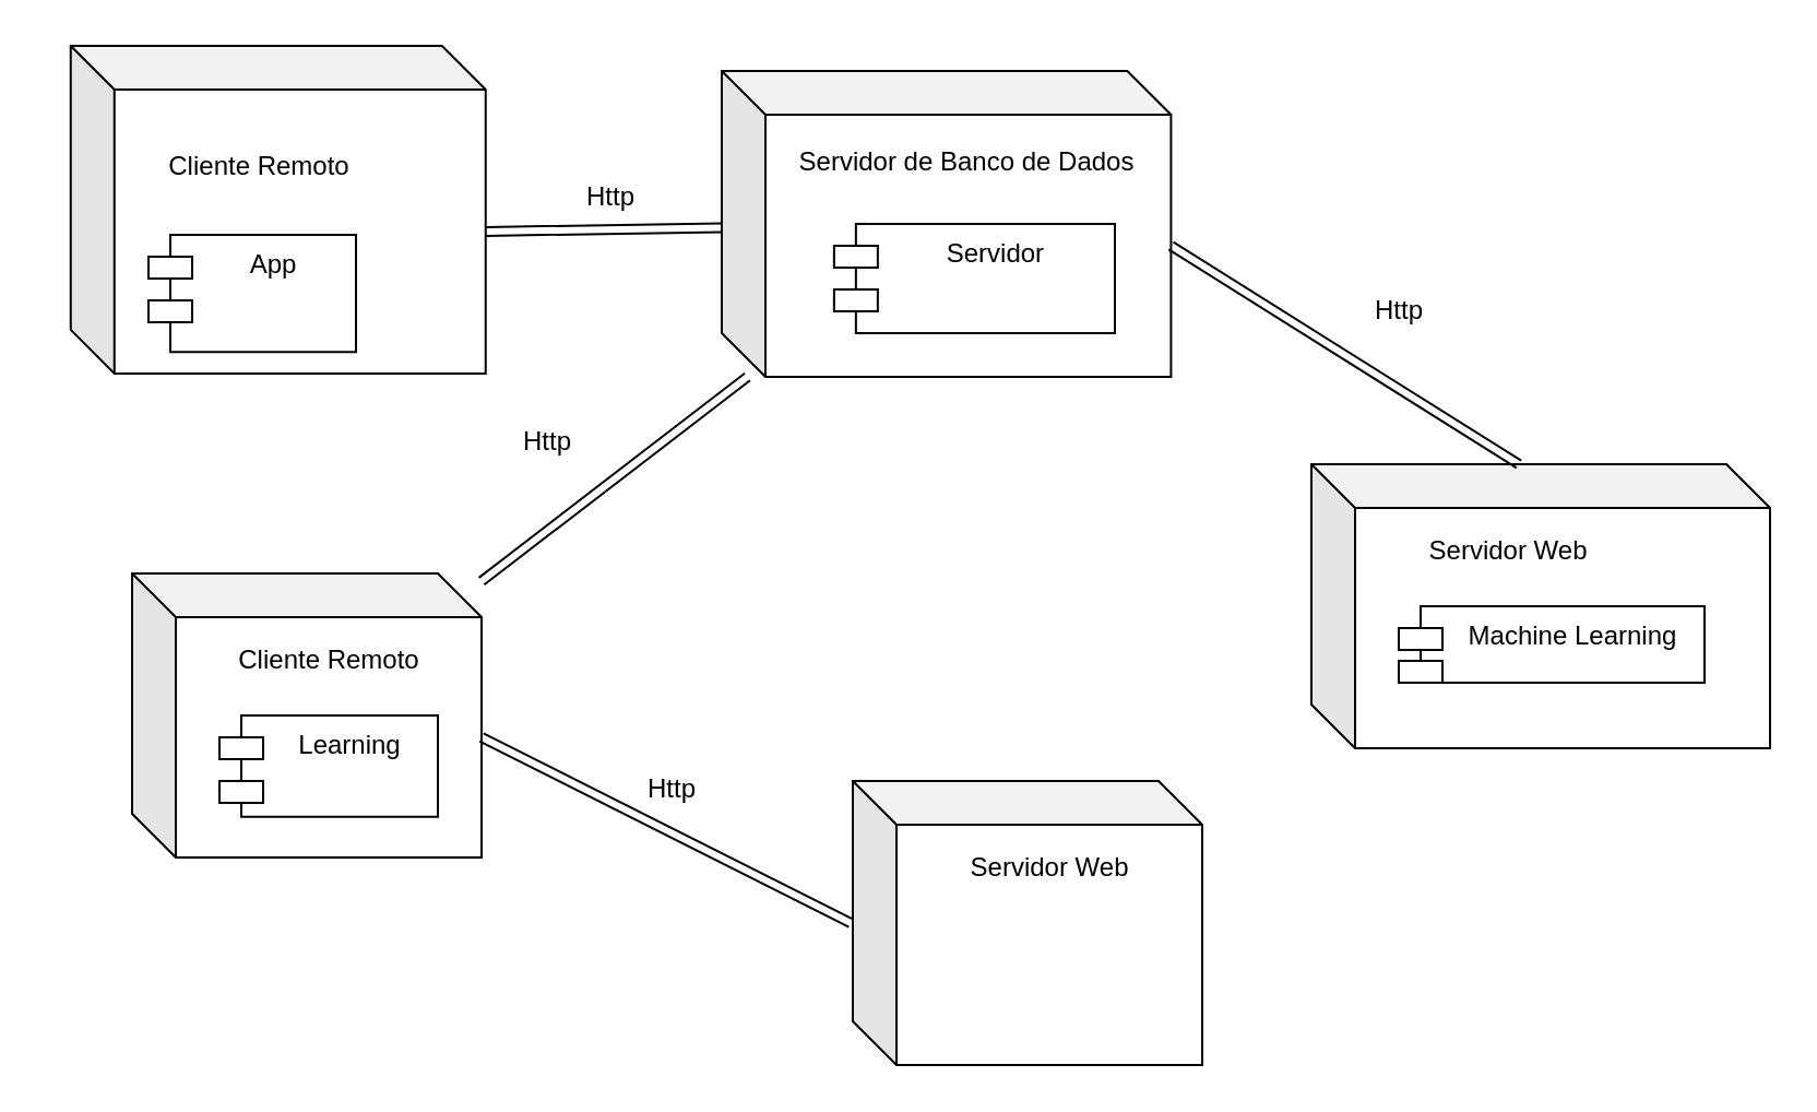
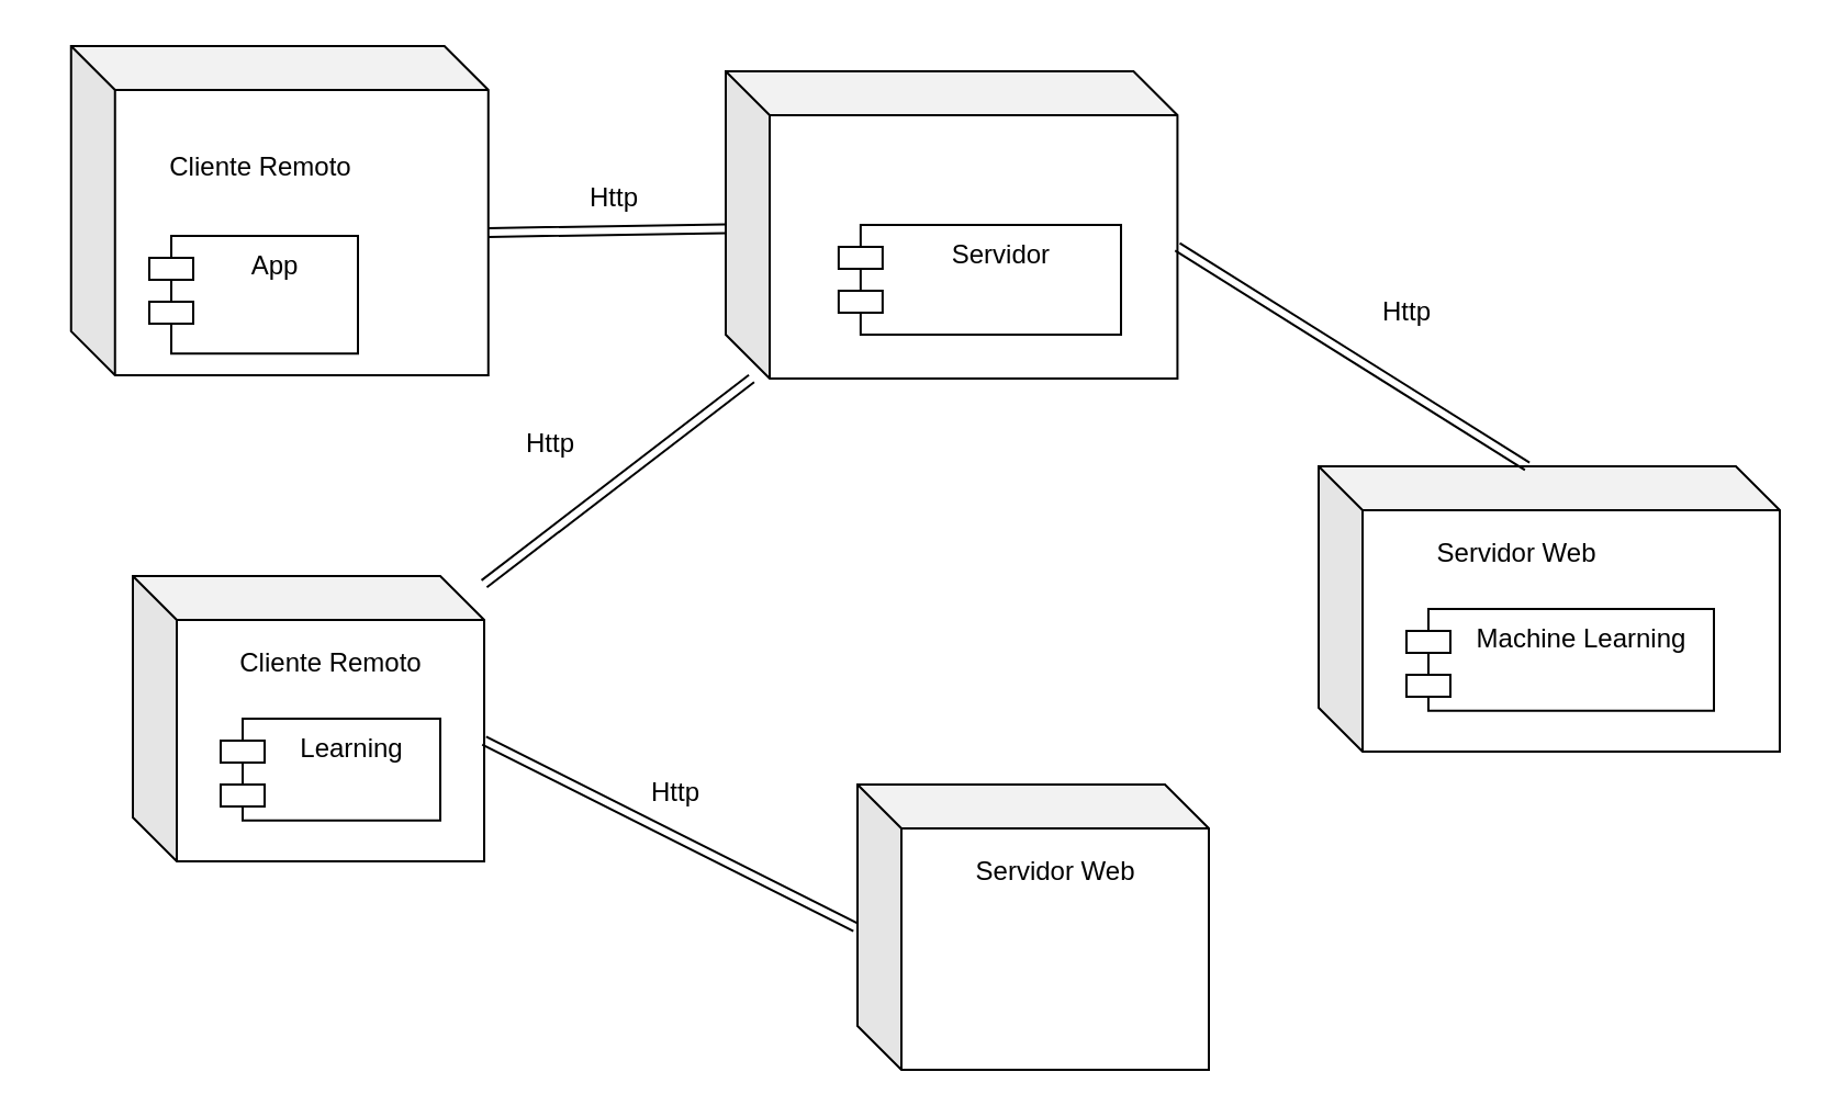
  <mxCell id="0" />
  <mxCell id="1" parent="0" />
  <mxCell id="2" value="" style="group" vertex="1" connectable="0" parent="1"><mxGeometry x="20" y="32" width="190" height="150" as="geometry" /></mxCell>
  <mxCell id="3" value="" style="shape=cube;whiteSpace=wrap;html=1;boundedLbl=1;backgroundOutline=1;darkOpacity=0.05;darkOpacity2=0.1;" vertex="1" parent="2"><mxGeometry x="11.875" y="-11.538" width="190" height="150" as="geometry" /></mxCell>
  <mxCell id="4" value="App" style="shape=module;align=left;spacingLeft=20;align=center;verticalAlign=top;" vertex="1" parent="2"><mxGeometry x="47.5" y="75" width="95" height="53.571" as="geometry" /></mxCell>
  <mxCell id="5" value="Cliente Remoto" style="text;html=1;align=center;verticalAlign=middle;resizable=0;points=[];autosize=1;" vertex="1" parent="2"><mxGeometry x="47.5" y="34.286" width="100" height="20" as="geometry" /></mxCell>
  <mxCell id="6" value="" style="group" vertex="1" connectable="0" parent="1"><mxGeometry x="60" y="262" width="160" height="130" as="geometry" /></mxCell>
  <mxCell id="7" value="" style="group" vertex="1" connectable="0" parent="6"><mxGeometry width="160" height="130" as="geometry" /></mxCell>
  <mxCell id="8" value="" style="shape=cube;whiteSpace=wrap;html=1;boundedLbl=1;backgroundOutline=1;darkOpacity=0.05;darkOpacity2=0.1;" vertex="1" parent="7"><mxGeometry width="160" height="130" as="geometry" /></mxCell>
  <mxCell id="9" value="" style="group" vertex="1" connectable="0" parent="7"><mxGeometry x="40" y="29.714" width="100" height="81.714" as="geometry" /></mxCell>
  <mxCell id="10" value="" style="group" vertex="1" connectable="0" parent="9"><mxGeometry width="100" height="81.714" as="geometry" /></mxCell>
  <mxCell id="11" value="Learning" style="shape=module;align=left;spacingLeft=20;align=center;verticalAlign=top;" vertex="1" parent="10"><mxGeometry y="35.286" width="100" height="46.429" as="geometry" /></mxCell>
  <mxCell id="12" value="Cliente Remoto" style="text;html=1;align=center;verticalAlign=middle;resizable=0;points=[];autosize=1;" vertex="1" parent="10"><mxGeometry width="100" height="20" as="geometry" /></mxCell>
  <mxCell id="13" style="shape=link;rounded=0;orthogonalLoop=1;jettySize=auto;html=1;entryX=-0.006;entryY=0.5;entryDx=0;entryDy=0;entryPerimeter=0;exitX=0;exitY=0;exitDx=160;exitDy=75;exitPerimeter=0;" edge="1" parent="1" source="8" target="16"><mxGeometry relative="1" as="geometry" /></mxCell>
  <mxCell id="14" value="" style="group" vertex="1" connectable="0" parent="1"><mxGeometry x="390" y="357" width="160" height="130" as="geometry" /></mxCell>
  <mxCell id="15" value="" style="group" vertex="1" connectable="0" parent="14"><mxGeometry width="160" height="130" as="geometry" /></mxCell>
  <mxCell id="16" value="" style="shape=cube;whiteSpace=wrap;html=1;boundedLbl=1;backgroundOutline=1;darkOpacity=0.05;darkOpacity2=0.1;" vertex="1" parent="15"><mxGeometry width="160" height="130" as="geometry" /></mxCell>
  <mxCell id="17" value="Servidor Web" style="text;html=1;align=center;verticalAlign=middle;resizable=0;points=[];autosize=1;" vertex="1" parent="15"><mxGeometry x="45" y="29.714" width="90" height="20" as="geometry" /></mxCell>
  <mxCell id="18" value="" style="group" vertex="1" connectable="0" parent="1"><mxGeometry x="330" y="32" width="225" height="140" as="geometry" /></mxCell>
  <mxCell id="19" value="" style="shape=cube;whiteSpace=wrap;html=1;boundedLbl=1;backgroundOutline=1;darkOpacity=0.05;darkOpacity2=0.1;" vertex="1" parent="18"><mxGeometry width="205.714" height="140" as="geometry" /></mxCell>
  <mxCell id="20" value="Servidor" style="shape=module;align=left;spacingLeft=20;align=center;verticalAlign=top;" vertex="1" parent="18"><mxGeometry x="51.429" y="70" width="128.571" height="50" as="geometry" /></mxCell>
- <mxCell id="21" value="Servidor de Banco de Dados" style="text;html=1;align=center;verticalAlign=middle;resizable=0;points=[];autosize=1;" vertex="1" parent="18"><mxGeometry x="27.499" y="32" width="170" height="20" as="geometry" /></mxCell>
  <mxCell id="22" style="edgeStyle=none;shape=link;rounded=0;orthogonalLoop=1;jettySize=auto;html=1;entryX=0;entryY=0;entryDx=190;entryDy=85;entryPerimeter=0;" edge="1" parent="1" source="19" target="3"><mxGeometry relative="1" as="geometry"><mxPoint x="270" y="100" as="targetPoint" /></mxGeometry></mxCell>
  <mxCell id="23" style="edgeStyle=none;shape=link;rounded=0;orthogonalLoop=1;jettySize=auto;html=1;" edge="1" parent="1" source="19" target="8"><mxGeometry relative="1" as="geometry" /></mxCell>
  <mxCell id="24" value="" style="group" vertex="1" connectable="0" parent="1"><mxGeometry x="600" y="212" width="210" height="130" as="geometry" /></mxCell>
  <mxCell id="25" value="" style="group" vertex="1" connectable="0" parent="24"><mxGeometry width="210" height="130" as="geometry" /></mxCell>
  <mxCell id="26" value="" style="shape=cube;whiteSpace=wrap;html=1;boundedLbl=1;backgroundOutline=1;darkOpacity=0.05;darkOpacity2=0.1;" vertex="1" parent="25"><mxGeometry width="210" height="130" as="geometry" /></mxCell>
- <mxCell id="27" value="Machine Learning" style="shape=module;align=left;spacingLeft=20;align=center;verticalAlign=top;" vertex="1" parent="25"><mxGeometry x="40" y="65" width="140" height="35" as="geometry" /></mxCell>
+ <mxCell id="27" value="Machine Learning" style="shape=module;align=left;spacingLeft=20;align=center;verticalAlign=top;" vertex="1" parent="25"><mxGeometry x="40" y="65" width="140" height="46.43" as="geometry" /></mxCell>
  <mxCell id="28" value="Servidor Web" style="text;html=1;align=center;verticalAlign=middle;resizable=0;points=[];autosize=1;" vertex="1" parent="25"><mxGeometry x="45" y="29.714" width="90" height="20" as="geometry" /></mxCell>
  <mxCell id="29" style="edgeStyle=none;shape=link;rounded=0;orthogonalLoop=1;jettySize=auto;html=1;entryX=0;entryY=0;entryDx=205.714;entryDy=80;entryPerimeter=0;exitX=0;exitY=0;exitDx=95;exitDy=0;exitPerimeter=0;" edge="1" parent="1" source="26" target="19"><mxGeometry relative="1" as="geometry" /></mxCell>
  <mxCell id="30" value="Http" style="text;html=1;align=center;verticalAlign=middle;resizable=0;points=[];autosize=1;" vertex="1" parent="1"><mxGeometry x="259" y="80" width="40" height="20" as="geometry" /></mxCell>
  <mxCell id="31" value="Http" style="text;html=1;align=center;verticalAlign=middle;resizable=0;points=[];autosize=1;" vertex="1" parent="1"><mxGeometry x="620" y="132" width="40" height="20" as="geometry" /></mxCell>
  <mxCell id="32" value="Http" style="text;html=1;align=center;verticalAlign=middle;resizable=0;points=[];autosize=1;" vertex="1" parent="1"><mxGeometry x="230" y="192" width="40" height="20" as="geometry" /></mxCell>
  <mxCell id="33" value="Http" style="text;html=1;align=center;verticalAlign=middle;resizable=0;points=[];autosize=1;" vertex="1" parent="1"><mxGeometry x="287" y="351" width="40" height="20" as="geometry" /></mxCell>
